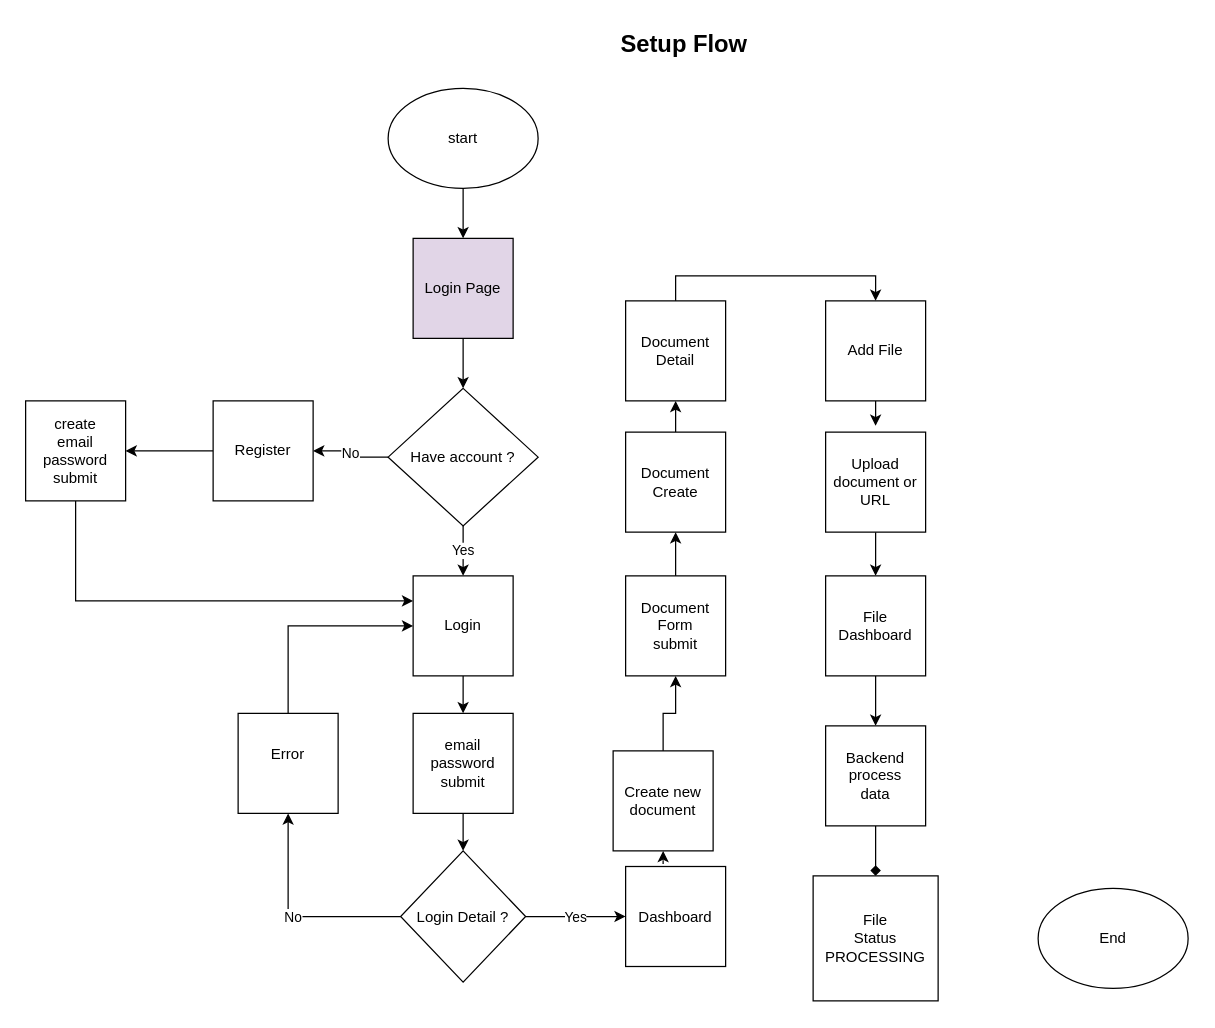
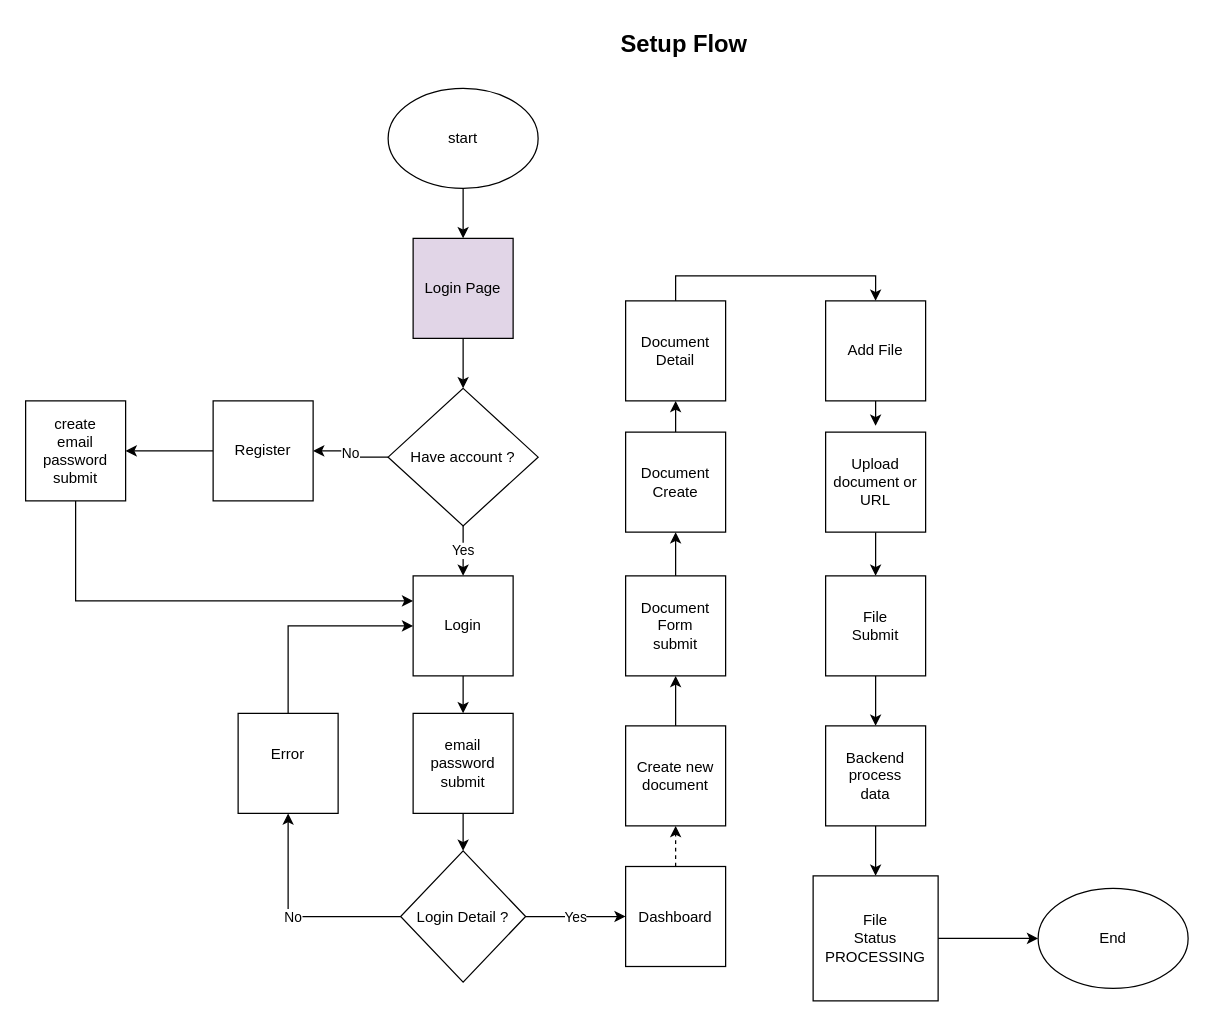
  <mxCell id="0" />
  <mxCell id="1" parent="0" />
  <mxCell id="2" style="edgeStyle=orthogonalEdgeStyle;rounded=0;orthogonalLoop=1;jettySize=auto;html=1;exitX=0.5;exitY=1;exitDx=0;exitDy=0;entryX=0.5;entryY=0;entryDx=0;entryDy=0;" edge="1" parent="1" source="3" target="6"><mxGeometry relative="1" as="geometry" /></mxCell>
  <mxCell id="3" value="start" style="ellipse;whiteSpace=wrap;html=1;" vertex="1" parent="1"><mxGeometry x="310" y="70" width="120" height="80" as="geometry" /></mxCell>
  <mxCell id="4" value="&lt;b&gt;&lt;font style=&quot;font-size: 19px;&quot;&gt;Setup Flow&lt;/font&gt;&lt;/b&gt;" style="text;html=1;align=center;verticalAlign=middle;whiteSpace=wrap;rounded=0;" vertex="1" parent="1"><mxGeometry x="454" y="20" width="186" height="30" as="geometry" /></mxCell>
  <mxCell id="5" style="edgeStyle=orthogonalEdgeStyle;rounded=0;orthogonalLoop=1;jettySize=auto;html=1;exitX=0.5;exitY=1;exitDx=0;exitDy=0;entryX=0.5;entryY=0;entryDx=0;entryDy=0;" edge="1" parent="1" source="6" target="9"><mxGeometry relative="1" as="geometry" /></mxCell>
  <mxCell id="6" value="Login Page" style="whiteSpace=wrap;html=1;aspect=fixed;fillColor=#e1d5e7;" vertex="1" parent="1"><mxGeometry x="330" y="190" width="80" height="80" as="geometry" /></mxCell>
  <mxCell id="7" value="No" style="edgeStyle=orthogonalEdgeStyle;rounded=0;orthogonalLoop=1;jettySize=auto;html=1;exitX=0;exitY=0.5;exitDx=0;exitDy=0;entryX=1;entryY=0.5;entryDx=0;entryDy=0;" edge="1" parent="1" source="9" target="11"><mxGeometry relative="1" as="geometry" /></mxCell>
  <mxCell id="8" value="Yes" style="edgeStyle=orthogonalEdgeStyle;rounded=0;orthogonalLoop=1;jettySize=auto;html=1;exitX=0.5;exitY=1;exitDx=0;exitDy=0;entryX=0.5;entryY=0;entryDx=0;entryDy=0;" edge="1" parent="1" source="9" target="15"><mxGeometry relative="1" as="geometry" /></mxCell>
  <mxCell id="9" value="Have account ?" style="rhombus;whiteSpace=wrap;html=1;" vertex="1" parent="1"><mxGeometry x="310" y="310" width="120" height="110" as="geometry" /></mxCell>
  <mxCell id="10" style="edgeStyle=orthogonalEdgeStyle;rounded=0;orthogonalLoop=1;jettySize=auto;html=1;exitX=0;exitY=0.5;exitDx=0;exitDy=0;entryX=1;entryY=0.5;entryDx=0;entryDy=0;" edge="1" parent="1" source="11" target="13"><mxGeometry relative="1" as="geometry" /></mxCell>
  <mxCell id="11" value="Register" style="whiteSpace=wrap;html=1;aspect=fixed;" vertex="1" parent="1"><mxGeometry x="170" y="320" width="80" height="80" as="geometry" /></mxCell>
  <mxCell id="12" style="edgeStyle=orthogonalEdgeStyle;rounded=0;orthogonalLoop=1;jettySize=auto;html=1;exitX=0.5;exitY=1;exitDx=0;exitDy=0;entryX=0;entryY=0.25;entryDx=0;entryDy=0;" edge="1" parent="1" source="13" target="15"><mxGeometry relative="1" as="geometry" /></mxCell>
  <mxCell id="13" value="&lt;div&gt;create&lt;/div&gt;email&lt;div&gt;password&lt;/div&gt;&lt;div&gt;submit&lt;/div&gt;" style="whiteSpace=wrap;html=1;aspect=fixed;" vertex="1" parent="1"><mxGeometry x="20" y="320" width="80" height="80" as="geometry" /></mxCell>
  <mxCell id="14" style="edgeStyle=orthogonalEdgeStyle;rounded=0;orthogonalLoop=1;jettySize=auto;html=1;exitX=0.5;exitY=1;exitDx=0;exitDy=0;entryX=0.5;entryY=0;entryDx=0;entryDy=0;" edge="1" parent="1" source="15" target="17"><mxGeometry relative="1" as="geometry" /></mxCell>
  <mxCell id="15" value="Login" style="whiteSpace=wrap;html=1;aspect=fixed;" vertex="1" parent="1"><mxGeometry x="330" y="460" width="80" height="80" as="geometry" /></mxCell>
  <mxCell id="16" style="edgeStyle=orthogonalEdgeStyle;rounded=0;orthogonalLoop=1;jettySize=auto;html=1;exitX=0.5;exitY=1;exitDx=0;exitDy=0;entryX=0.5;entryY=0;entryDx=0;entryDy=0;" edge="1" parent="1" source="17" target="20"><mxGeometry relative="1" as="geometry" /></mxCell>
  <mxCell id="17" value="email&lt;div&gt;password&lt;/div&gt;&lt;div&gt;submit&lt;/div&gt;" style="whiteSpace=wrap;html=1;aspect=fixed;" vertex="1" parent="1"><mxGeometry x="330" y="570" width="80" height="80" as="geometry" /></mxCell>
  <mxCell id="18" value="No" style="edgeStyle=orthogonalEdgeStyle;rounded=0;orthogonalLoop=1;jettySize=auto;html=1;exitX=0;exitY=0.5;exitDx=0;exitDy=0;entryX=0.5;entryY=1;entryDx=0;entryDy=0;" edge="1" parent="1" source="20" target="22"><mxGeometry relative="1" as="geometry" /></mxCell>
  <mxCell id="19" value="Yes" style="edgeStyle=orthogonalEdgeStyle;rounded=0;orthogonalLoop=1;jettySize=auto;html=1;exitX=1;exitY=0.5;exitDx=0;exitDy=0;entryX=0;entryY=0.5;entryDx=0;entryDy=0;" edge="1" parent="1" source="20" target="24"><mxGeometry relative="1" as="geometry" /></mxCell>
  <mxCell id="20" value="Login Detail ?" style="rhombus;whiteSpace=wrap;html=1;" vertex="1" parent="1"><mxGeometry x="320" y="680" width="100" height="105" as="geometry" /></mxCell>
  <mxCell id="21" style="edgeStyle=orthogonalEdgeStyle;rounded=0;orthogonalLoop=1;jettySize=auto;html=1;exitX=0.5;exitY=0;exitDx=0;exitDy=0;entryX=0;entryY=0.5;entryDx=0;entryDy=0;" edge="1" parent="1" source="22" target="15"><mxGeometry relative="1" as="geometry" /></mxCell>
  <mxCell id="22" value="Error&lt;div&gt;&lt;br/&gt;&lt;/div&gt;" style="whiteSpace=wrap;html=1;aspect=fixed;" vertex="1" parent="1"><mxGeometry x="190" y="570" width="80" height="80" as="geometry" /></mxCell>
  <mxCell id="23" style="edgeStyle=orthogonalEdgeStyle;rounded=0;orthogonalLoop=1;jettySize=auto;html=1;exitX=0.5;exitY=0;exitDx=0;exitDy=0;entryX=0.5;entryY=1;entryDx=0;entryDy=0;dashed=1;" edge="1" parent="1" source="24" target="26"><mxGeometry relative="1" as="geometry" /></mxCell>
  <mxCell id="24" value="Dashboard" style="whiteSpace=wrap;html=1;aspect=fixed;" vertex="1" parent="1"><mxGeometry x="500" y="692.5" width="80" height="80" as="geometry" /></mxCell>
  <mxCell id="25" style="edgeStyle=orthogonalEdgeStyle;rounded=0;orthogonalLoop=1;jettySize=auto;html=1;exitX=0.5;exitY=0;exitDx=0;exitDy=0;entryX=0.5;entryY=1;entryDx=0;entryDy=0;" edge="1" parent="1" source="26" target="28"><mxGeometry relative="1" as="geometry" /></mxCell>
- <mxCell id="26" value="Create new document" style="whiteSpace=wrap;html=1;aspect=fixed;" vertex="1" parent="1"><mxGeometry x="490" y="600" width="80" height="80" as="geometry" /></mxCell>
+ <mxCell id="26" value="Create new document" style="whiteSpace=wrap;html=1;aspect=fixed;" vertex="1" parent="1"><mxGeometry x="500" y="580" width="80" height="80" as="geometry" /></mxCell>
  <mxCell id="27" style="edgeStyle=orthogonalEdgeStyle;rounded=0;orthogonalLoop=1;jettySize=auto;html=1;exitX=0.5;exitY=0;exitDx=0;exitDy=0;entryX=0.5;entryY=1;entryDx=0;entryDy=0;" edge="1" parent="1" source="28" target="30"><mxGeometry relative="1" as="geometry" /></mxCell>
  <mxCell id="28" value="Document&lt;div&gt;Form&lt;br&gt;submit&lt;/div&gt;" style="whiteSpace=wrap;html=1;aspect=fixed;" vertex="1" parent="1"><mxGeometry x="500" y="460" width="80" height="80" as="geometry" /></mxCell>
  <mxCell id="29" style="edgeStyle=orthogonalEdgeStyle;rounded=0;orthogonalLoop=1;jettySize=auto;html=1;exitX=0.5;exitY=0;exitDx=0;exitDy=0;entryX=0.5;entryY=1;entryDx=0;entryDy=0;" edge="1" parent="1" source="30" target="32"><mxGeometry relative="1" as="geometry" /></mxCell>
  <mxCell id="30" value="Document&lt;br&gt;Create" style="whiteSpace=wrap;html=1;aspect=fixed;" vertex="1" parent="1"><mxGeometry x="500" y="345" width="80" height="80" as="geometry" /></mxCell>
  <mxCell id="31" style="edgeStyle=orthogonalEdgeStyle;rounded=0;orthogonalLoop=1;jettySize=auto;html=1;exitX=0.5;exitY=0;exitDx=0;exitDy=0;entryX=0.5;entryY=0;entryDx=0;entryDy=0;" edge="1" parent="1" source="32" target="34"><mxGeometry relative="1" as="geometry" /></mxCell>
  <mxCell id="32" value="Document&lt;div&gt;Detail&lt;/div&gt;" style="whiteSpace=wrap;html=1;aspect=fixed;" vertex="1" parent="1"><mxGeometry x="500" y="240" width="80" height="80" as="geometry" /></mxCell>
  <mxCell id="33" style="edgeStyle=orthogonalEdgeStyle;rounded=0;orthogonalLoop=1;jettySize=auto;html=1;exitX=0.5;exitY=1;exitDx=0;exitDy=0;" edge="1" parent="1" source="34"><mxGeometry relative="1" as="geometry"><mxPoint x="700" y="340" as="targetPoint" /></mxGeometry></mxCell>
  <mxCell id="34" value="Add File" style="whiteSpace=wrap;html=1;aspect=fixed;" vertex="1" parent="1"><mxGeometry x="660" y="240" width="80" height="80" as="geometry" /></mxCell>
  <mxCell id="35" style="edgeStyle=orthogonalEdgeStyle;rounded=0;orthogonalLoop=1;jettySize=auto;html=1;exitX=0.5;exitY=1;exitDx=0;exitDy=0;entryX=0.5;entryY=0;entryDx=0;entryDy=0;" edge="1" parent="1" source="36" target="38"><mxGeometry relative="1" as="geometry" /></mxCell>
  <mxCell id="36" value="Upload document or URL" style="whiteSpace=wrap;html=1;aspect=fixed;" vertex="1" parent="1"><mxGeometry x="660" y="345" width="80" height="80" as="geometry" /></mxCell>
  <mxCell id="37" style="edgeStyle=orthogonalEdgeStyle;rounded=0;orthogonalLoop=1;jettySize=auto;html=1;exitX=0.5;exitY=1;exitDx=0;exitDy=0;entryX=0.5;entryY=0;entryDx=0;entryDy=0;" edge="1" parent="1" source="38" target="40"><mxGeometry relative="1" as="geometry" /></mxCell>
- <mxCell id="38" value="File&lt;div&gt;Dashboard&lt;/div&gt;" style="whiteSpace=wrap;html=1;aspect=fixed;" vertex="1" parent="1"><mxGeometry x="660" y="460" width="80" height="80" as="geometry" /></mxCell>
- <mxCell id="39" style="edgeStyle=orthogonalEdgeStyle;rounded=0;orthogonalLoop=1;jettySize=auto;html=1;exitX=0.5;exitY=1;exitDx=0;exitDy=0;entryX=0.5;entryY=0;entryDx=0;entryDy=0;endArrow=diamond;" edge="1" parent="1" source="40" target="42"><mxGeometry relative="1" as="geometry" /></mxCell>
+ <mxCell id="38" value="File&lt;div&gt;Submit&lt;/div&gt;" style="whiteSpace=wrap;html=1;aspect=fixed;" vertex="1" parent="1"><mxGeometry x="660" y="460" width="80" height="80" as="geometry" /></mxCell>
+ <mxCell id="39" style="edgeStyle=orthogonalEdgeStyle;rounded=0;orthogonalLoop=1;jettySize=auto;html=1;exitX=0.5;exitY=1;exitDx=0;exitDy=0;entryX=0.5;entryY=0;entryDx=0;entryDy=0;" edge="1" parent="1" source="40" target="42"><mxGeometry relative="1" as="geometry" /></mxCell>
  <mxCell id="40" value="Backend process&lt;div&gt;data&lt;/div&gt;" style="whiteSpace=wrap;html=1;aspect=fixed;" vertex="1" parent="1"><mxGeometry x="660" y="580" width="80" height="80" as="geometry" /></mxCell>
+ <mxCell id="41" style="edgeStyle=orthogonalEdgeStyle;rounded=0;orthogonalLoop=1;jettySize=auto;html=1;exitX=1;exitY=0.5;exitDx=0;exitDy=0;entryX=0;entryY=0.5;entryDx=0;entryDy=0;" edge="1" parent="1" source="42" target="43"><mxGeometry relative="1" as="geometry" /></mxCell>
  <mxCell id="42" value="File&lt;div&gt;Status&lt;/div&gt;&lt;div&gt;PROCESSING&lt;/div&gt;" style="whiteSpace=wrap;html=1;aspect=fixed;" vertex="1" parent="1"><mxGeometry x="650" y="700" width="100" height="100" as="geometry" /></mxCell>
  <mxCell id="43" value="End" style="ellipse;whiteSpace=wrap;html=1;" vertex="1" parent="1"><mxGeometry x="830" y="710" width="120" height="80" as="geometry" /></mxCell>
